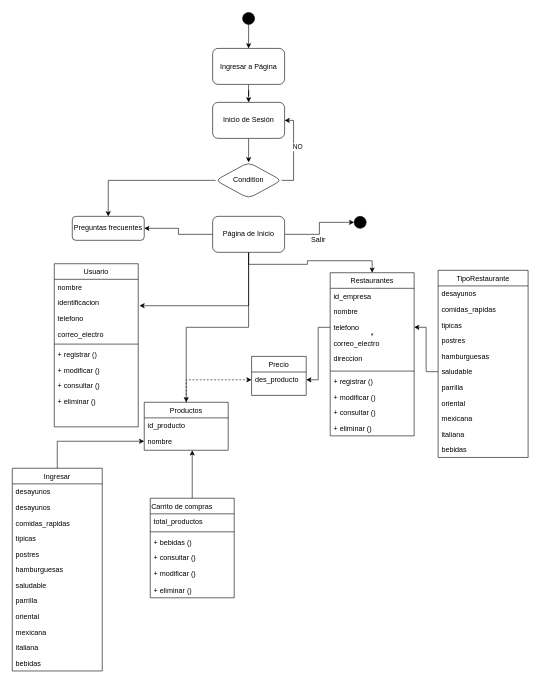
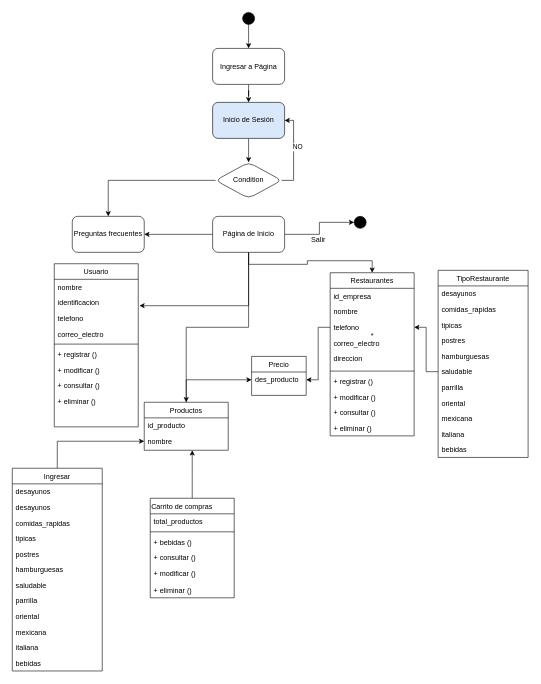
  <mxCell id="0" />
  <mxCell id="1" parent="0" />
- <mxCell id="2" value="" style="edgeStyle=orthogonalEdgeStyle;rounded=0;orthogonalLoop=1;jettySize=auto;html=1;fontColor=#000000;dashed=1;" parent="1" source="3" target="7" edge="1"><mxGeometry relative="1" as="geometry" /></mxCell>
+ <mxCell id="2" value="" style="edgeStyle=orthogonalEdgeStyle;rounded=0;orthogonalLoop=1;jettySize=auto;html=1;fontColor=#000000;" parent="1" source="3" target="7" edge="1"><mxGeometry relative="1" as="geometry" /></mxCell>
  <mxCell id="3" value="Productos" style="swimlane;fontStyle=0;align=center;verticalAlign=top;childLayout=stackLayout;horizontal=1;startSize=26;horizontalStack=0;resizeParent=1;resizeLast=0;collapsible=1;marginBottom=0;rounded=0;shadow=0;strokeWidth=1;" parent="1" vertex="1"><mxGeometry x="240" y="670" width="140" height="80" as="geometry"><mxRectangle x="130" y="380" width="160" height="26" as="alternateBounds" /></mxGeometry></mxCell>
  <mxCell id="4" value="id_producto" style="text;align=left;verticalAlign=top;spacingLeft=4;spacingRight=4;overflow=hidden;rotatable=0;points=[[0,0.5],[1,0.5]];portConstraint=eastwest;" parent="3" vertex="1"><mxGeometry y="26" width="140" height="26" as="geometry" /></mxCell>
  <mxCell id="5" value="nombre" style="text;align=left;verticalAlign=top;spacingLeft=4;spacingRight=4;overflow=hidden;rotatable=0;points=[[0,0.5],[1,0.5]];portConstraint=eastwest;rounded=0;shadow=0;html=0;" parent="3" vertex="1"><mxGeometry y="52" width="140" height="26" as="geometry" /></mxCell>
  <mxCell id="6" value="Precio" style="swimlane;fontStyle=0;align=center;verticalAlign=top;childLayout=stackLayout;horizontal=1;startSize=26;horizontalStack=0;resizeParent=1;resizeLast=0;collapsible=1;marginBottom=0;rounded=0;shadow=0;strokeWidth=1;" parent="1" vertex="1"><mxGeometry x="419" y="593.5" width="91" height="65" as="geometry"><mxRectangle x="340" y="380" width="170" height="26" as="alternateBounds" /></mxGeometry></mxCell>
  <mxCell id="7" value="des_producto" style="text;align=left;verticalAlign=top;spacingLeft=4;spacingRight=4;overflow=hidden;rotatable=0;points=[[0,0.5],[1,0.5]];portConstraint=eastwest;" parent="6" vertex="1"><mxGeometry y="26" width="91" height="26" as="geometry" /></mxCell>
  <mxCell id="8" value="Restaurantes" style="swimlane;fontStyle=0;align=center;verticalAlign=top;childLayout=stackLayout;horizontal=1;startSize=26;horizontalStack=0;resizeParent=1;resizeLast=0;collapsible=1;marginBottom=0;rounded=0;shadow=0;strokeWidth=1;" parent="1" vertex="1"><mxGeometry x="550" y="454" width="140" height="272" as="geometry"><mxRectangle x="550" y="140" width="160" height="26" as="alternateBounds" /></mxGeometry></mxCell>
  <mxCell id="9" value="id_empresa" style="text;align=left;verticalAlign=top;spacingLeft=4;spacingRight=4;overflow=hidden;rotatable=0;points=[[0,0.5],[1,0.5]];portConstraint=eastwest;" parent="8" vertex="1"><mxGeometry y="26" width="140" height="26" as="geometry" /></mxCell>
  <mxCell id="10" value="nombre" style="text;align=left;verticalAlign=top;spacingLeft=4;spacingRight=4;overflow=hidden;rotatable=0;points=[[0,0.5],[1,0.5]];portConstraint=eastwest;rounded=0;shadow=0;html=0;" parent="8" vertex="1"><mxGeometry y="52" width="140" height="26" as="geometry" /></mxCell>
  <mxCell id="11" value="telefono" style="text;align=left;verticalAlign=top;spacingLeft=4;spacingRight=4;overflow=hidden;rotatable=0;points=[[0,0.5],[1,0.5]];portConstraint=eastwest;rounded=0;shadow=0;html=0;" parent="8" vertex="1"><mxGeometry y="78" width="140" height="26" as="geometry" /></mxCell>
  <mxCell id="12" value="correo_electro" style="text;align=left;verticalAlign=top;spacingLeft=4;spacingRight=4;overflow=hidden;rotatable=0;points=[[0,0.5],[1,0.5]];portConstraint=eastwest;rounded=0;shadow=0;html=0;" parent="8" vertex="1"><mxGeometry y="104" width="140" height="26" as="geometry" /></mxCell>
  <mxCell id="13" value="direccion" style="text;align=left;verticalAlign=top;spacingLeft=4;spacingRight=4;overflow=hidden;rotatable=0;points=[[0,0.5],[1,0.5]];portConstraint=eastwest;rounded=0;shadow=0;html=0;" parent="8" vertex="1"><mxGeometry y="130" width="140" height="30" as="geometry" /></mxCell>
  <mxCell id="14" value="" style="line;strokeWidth=1;fillColor=none;align=left;verticalAlign=middle;spacingTop=-1;spacingLeft=3;spacingRight=3;rotatable=0;labelPosition=right;points=[];portConstraint=eastwest;rounded=0;shadow=0;html=0;" parent="8" vertex="1"><mxGeometry y="160" width="140" height="8" as="geometry" /></mxCell>
  <mxCell id="15" value="+ registrar ()" style="text;strokeColor=none;fillColor=none;align=left;verticalAlign=top;spacingLeft=4;spacingRight=4;overflow=hidden;rotatable=0;points=[[0,0.5],[1,0.5]];portConstraint=eastwest;" parent="8" vertex="1"><mxGeometry y="168" width="140" height="26" as="geometry" /></mxCell>
  <mxCell id="16" value="+ modificar ()" style="text;strokeColor=none;fillColor=none;align=left;verticalAlign=top;spacingLeft=4;spacingRight=4;overflow=hidden;rotatable=0;points=[[0,0.5],[1,0.5]];portConstraint=eastwest;" parent="8" vertex="1"><mxGeometry y="194" width="140" height="26" as="geometry" /></mxCell>
  <mxCell id="17" value="+ consultar ()" style="text;strokeColor=none;fillColor=none;align=left;verticalAlign=top;spacingLeft=4;spacingRight=4;overflow=hidden;rotatable=0;points=[[0,0.5],[1,0.5]];portConstraint=eastwest;" parent="8" vertex="1"><mxGeometry y="220" width="140" height="26" as="geometry" /></mxCell>
  <mxCell id="18" value="+ eliminar ()" style="text;strokeColor=none;fillColor=none;align=left;verticalAlign=top;spacingLeft=4;spacingRight=4;overflow=hidden;rotatable=0;points=[[0,0.5],[1,0.5]];portConstraint=eastwest;" parent="8" vertex="1"><mxGeometry y="246" width="140" height="26" as="geometry" /></mxCell>
  <mxCell id="19" style="edgeStyle=orthogonalEdgeStyle;rounded=0;orthogonalLoop=1;jettySize=auto;html=1;exitX=0.5;exitY=1;exitDx=0;exitDy=0;fontColor=#000000;" parent="1" source="20" target="22" edge="1"><mxGeometry relative="1" as="geometry"><mxPoint x="440" y="110" as="targetPoint" /></mxGeometry></mxCell>
  <mxCell id="20" value="" style="ellipse;whiteSpace=wrap;html=1;aspect=fixed;fillColor=#000000;strokeColor=#000000;fontColor=#ffffff;" parent="1" vertex="1"><mxGeometry x="404" y="20" width="20" height="20" as="geometry" /></mxCell>
  <mxCell id="21" value="" style="edgeStyle=orthogonalEdgeStyle;rounded=0;orthogonalLoop=1;jettySize=auto;html=1;fontColor=#000000;" parent="1" source="22" target="24" edge="1"><mxGeometry relative="1" as="geometry" /></mxCell>
  <mxCell id="22" value="Ingresar a Página" style="rounded=1;whiteSpace=wrap;html=1;fontColor=#000000;strokeColor=#000000;fillColor=#FFFFFF;" parent="1" vertex="1"><mxGeometry x="354" y="80" width="120" height="60" as="geometry" /></mxCell>
  <mxCell id="23" value="" style="edgeStyle=orthogonalEdgeStyle;rounded=0;orthogonalLoop=1;jettySize=auto;html=1;fontColor=#000000;" parent="1" source="24" target="28" edge="1"><mxGeometry relative="1" as="geometry" /></mxCell>
- <mxCell id="24" value="Inicio de Sesión" style="whiteSpace=wrap;html=1;rounded=1;fillColor=#FFFFFF;" parent="1" vertex="1"><mxGeometry x="354" y="170" width="120" height="60" as="geometry" /></mxCell>
+ <mxCell id="24" value="Inicio de Sesión" style="whiteSpace=wrap;html=1;rounded=1;fillColor=#dae8fc;" parent="1" vertex="1"><mxGeometry x="354" y="170" width="120" height="60" as="geometry" /></mxCell>
  <mxCell id="25" style="edgeStyle=orthogonalEdgeStyle;rounded=0;orthogonalLoop=1;jettySize=auto;html=1;exitX=1;exitY=0.5;exitDx=0;exitDy=0;entryX=1;entryY=0.5;entryDx=0;entryDy=0;fontColor=#000000;" parent="1" source="28" target="24" edge="1"><mxGeometry relative="1" as="geometry" /></mxCell>
  <mxCell id="26" value="NO" style="edgeLabel;html=1;align=center;verticalAlign=middle;resizable=0;points=[];fontColor=#000000;" parent="25" vertex="1" connectable="0"><mxGeometry x="-0.131" y="-6" relative="1" as="geometry"><mxPoint y="-17" as="offset" /></mxGeometry></mxCell>
  <mxCell id="27" value="" style="edgeStyle=orthogonalEdgeStyle;rounded=0;orthogonalLoop=1;jettySize=auto;html=1;fontColor=#000000;" parent="1" source="28" target="66" edge="1"><mxGeometry relative="1" as="geometry" /></mxCell>
  <mxCell id="28" value="Condition" style="rhombus;whiteSpace=wrap;html=1;rounded=1;fillColor=#FFFFFF;" parent="1" vertex="1"><mxGeometry x="359" y="270" width="110" height="60" as="geometry" /></mxCell>
  <mxCell id="29" value="" style="edgeStyle=orthogonalEdgeStyle;rounded=0;orthogonalLoop=1;jettySize=auto;html=1;fontColor=#000000;" parent="1" source="34" target="35" edge="1"><mxGeometry relative="1" as="geometry" /></mxCell>
  <mxCell id="30" style="edgeStyle=orthogonalEdgeStyle;rounded=0;orthogonalLoop=1;jettySize=auto;html=1;exitX=0.5;exitY=1;exitDx=0;exitDy=0;fontColor=#000000;" parent="1" source="34" target="8" edge="1"><mxGeometry relative="1" as="geometry" /></mxCell>
  <mxCell id="31" value="" style="edgeStyle=orthogonalEdgeStyle;rounded=0;orthogonalLoop=1;jettySize=auto;html=1;fontColor=#000000;" parent="1" source="34" target="66" edge="1"><mxGeometry relative="1" as="geometry" /></mxCell>
  <mxCell id="32" style="edgeStyle=orthogonalEdgeStyle;rounded=0;orthogonalLoop=1;jettySize=auto;html=1;fontColor=#000000;entryX=0.5;entryY=0;entryDx=0;entryDy=0;" parent="1" source="34" target="3" edge="1"><mxGeometry relative="1" as="geometry"><mxPoint x="360" y="610" as="targetPoint" /></mxGeometry></mxCell>
  <mxCell id="33" style="edgeStyle=orthogonalEdgeStyle;rounded=0;orthogonalLoop=1;jettySize=auto;html=1;exitX=0.5;exitY=1;exitDx=0;exitDy=0;entryX=1.014;entryY=-0.308;entryDx=0;entryDy=0;entryPerimeter=0;" edge="1" parent="1" source="34" target="78"><mxGeometry relative="1" as="geometry" /></mxCell>
  <mxCell id="34" value="Página de Inicio" style="whiteSpace=wrap;html=1;rounded=1;fillColor=#FFFFFF;" parent="1" vertex="1"><mxGeometry x="354" y="360" width="120" height="60" as="geometry" /></mxCell>
  <mxCell id="35" value="" style="ellipse;whiteSpace=wrap;html=1;rounded=1;fillColor=#000000;" parent="1" vertex="1"><mxGeometry x="590" y="360" width="20" height="20" as="geometry" /></mxCell>
  <mxCell id="36" value="Salir" style="text;html=1;align=center;verticalAlign=middle;resizable=0;points=[];autosize=1;strokeColor=none;fillColor=none;fontColor=#000000;" parent="1" vertex="1"><mxGeometry x="510" y="390" width="40" height="20" as="geometry" /></mxCell>
  <mxCell id="37" value="TipoRestaurante" style="swimlane;fontStyle=0;align=center;verticalAlign=top;childLayout=stackLayout;horizontal=1;startSize=26;horizontalStack=0;resizeParent=1;resizeLast=0;collapsible=1;marginBottom=0;rounded=0;shadow=0;strokeWidth=1;" parent="1" vertex="1"><mxGeometry x="730" y="450" width="150" height="312" as="geometry"><mxRectangle x="550" y="140" width="160" height="26" as="alternateBounds" /></mxGeometry></mxCell>
  <mxCell id="38" value="desayunos" style="text;align=left;verticalAlign=top;spacingLeft=4;spacingRight=4;overflow=hidden;rotatable=0;points=[[0,0.5],[1,0.5]];portConstraint=eastwest;" parent="37" vertex="1"><mxGeometry y="26" width="150" height="26" as="geometry" /></mxCell>
  <mxCell id="39" value="comidas_rapidas" style="text;align=left;verticalAlign=top;spacingLeft=4;spacingRight=4;overflow=hidden;rotatable=0;points=[[0,0.5],[1,0.5]];portConstraint=eastwest;rounded=0;shadow=0;html=0;" parent="37" vertex="1"><mxGeometry y="52" width="150" height="26" as="geometry" /></mxCell>
  <mxCell id="40" value="tipicas" style="text;align=left;verticalAlign=top;spacingLeft=4;spacingRight=4;overflow=hidden;rotatable=0;points=[[0,0.5],[1,0.5]];portConstraint=eastwest;rounded=0;shadow=0;html=0;" parent="37" vertex="1"><mxGeometry y="78" width="150" height="26" as="geometry" /></mxCell>
  <mxCell id="41" value="postres" style="text;align=left;verticalAlign=top;spacingLeft=4;spacingRight=4;overflow=hidden;rotatable=0;points=[[0,0.5],[1,0.5]];portConstraint=eastwest;rounded=0;shadow=0;html=0;" parent="37" vertex="1"><mxGeometry y="104" width="150" height="26" as="geometry" /></mxCell>
  <mxCell id="42" value="hamburguesas" style="text;align=left;verticalAlign=top;spacingLeft=4;spacingRight=4;overflow=hidden;rotatable=0;points=[[0,0.5],[1,0.5]];portConstraint=eastwest;rounded=0;shadow=0;html=0;" parent="37" vertex="1"><mxGeometry y="130" width="150" height="26" as="geometry" /></mxCell>
  <mxCell id="43" value="saludable" style="text;align=left;verticalAlign=top;spacingLeft=4;spacingRight=4;overflow=hidden;rotatable=0;points=[[0,0.5],[1,0.5]];portConstraint=eastwest;rounded=0;shadow=0;html=0;" parent="37" vertex="1"><mxGeometry y="156" width="150" height="26" as="geometry" /></mxCell>
  <mxCell id="44" value="parrilla" style="text;align=left;verticalAlign=top;spacingLeft=4;spacingRight=4;overflow=hidden;rotatable=0;points=[[0,0.5],[1,0.5]];portConstraint=eastwest;rounded=0;shadow=0;html=0;" parent="37" vertex="1"><mxGeometry y="182" width="150" height="26" as="geometry" /></mxCell>
  <mxCell id="45" value="oriental" style="text;align=left;verticalAlign=top;spacingLeft=4;spacingRight=4;overflow=hidden;rotatable=0;points=[[0,0.5],[1,0.5]];portConstraint=eastwest;rounded=0;shadow=0;html=0;" parent="37" vertex="1"><mxGeometry y="208" width="150" height="26" as="geometry" /></mxCell>
  <mxCell id="46" value="mexicana" style="text;align=left;verticalAlign=top;spacingLeft=4;spacingRight=4;overflow=hidden;rotatable=0;points=[[0,0.5],[1,0.5]];portConstraint=eastwest;rounded=0;shadow=0;html=0;" parent="37" vertex="1"><mxGeometry y="234" width="150" height="26" as="geometry" /></mxCell>
  <mxCell id="47" value="italiana" style="text;align=left;verticalAlign=top;spacingLeft=4;spacingRight=4;overflow=hidden;rotatable=0;points=[[0,0.5],[1,0.5]];portConstraint=eastwest;rounded=0;shadow=0;html=0;" parent="37" vertex="1"><mxGeometry y="260" width="150" height="26" as="geometry" /></mxCell>
  <mxCell id="48" value="bebidas" style="text;align=left;verticalAlign=top;spacingLeft=4;spacingRight=4;overflow=hidden;rotatable=0;points=[[0,0.5],[1,0.5]];portConstraint=eastwest;rounded=0;shadow=0;html=0;" parent="37" vertex="1"><mxGeometry y="286" width="150" height="26" as="geometry" /></mxCell>
  <mxCell id="49" value="*" style="text;html=1;align=center;verticalAlign=middle;resizable=0;points=[];autosize=1;strokeColor=none;fillColor=none;fontColor=#000000;" parent="1" vertex="1"><mxGeometry x="610" y="550" width="20" height="20" as="geometry" /></mxCell>
  <mxCell id="50" value="" style="edgeStyle=orthogonalEdgeStyle;rounded=0;orthogonalLoop=1;jettySize=auto;html=1;fontColor=#000000;" parent="1" source="11" target="7" edge="1"><mxGeometry relative="1" as="geometry" /></mxCell>
  <mxCell id="51" style="edgeStyle=orthogonalEdgeStyle;rounded=0;orthogonalLoop=1;jettySize=auto;html=1;entryX=0;entryY=0.5;entryDx=0;entryDy=0;fontColor=#000000;" parent="1" source="52" target="5" edge="1"><mxGeometry relative="1" as="geometry" /></mxCell>
  <mxCell id="52" value="Ingresar" style="swimlane;fontStyle=0;align=center;verticalAlign=top;childLayout=stackLayout;horizontal=1;startSize=26;horizontalStack=0;resizeParent=1;resizeLast=0;collapsible=1;marginBottom=0;rounded=0;shadow=0;strokeWidth=1;" parent="1" vertex="1"><mxGeometry x="20" y="780" width="150" height="338" as="geometry"><mxRectangle x="550" y="140" width="160" height="26" as="alternateBounds" /></mxGeometry></mxCell>
  <mxCell id="53" value="desayunos" style="text;align=left;verticalAlign=top;spacingLeft=4;spacingRight=4;overflow=hidden;rotatable=0;points=[[0,0.5],[1,0.5]];portConstraint=eastwest;" parent="52" vertex="1"><mxGeometry y="26" width="150" height="26" as="geometry" /></mxCell>
  <mxCell id="54" value="desayunos" style="text;align=left;verticalAlign=top;spacingLeft=4;spacingRight=4;overflow=hidden;rotatable=0;points=[[0,0.5],[1,0.5]];portConstraint=eastwest;" vertex="1" parent="52"><mxGeometry y="52" width="150" height="26" as="geometry" /></mxCell>
  <mxCell id="55" value="comidas_rapidas" style="text;align=left;verticalAlign=top;spacingLeft=4;spacingRight=4;overflow=hidden;rotatable=0;points=[[0,0.5],[1,0.5]];portConstraint=eastwest;rounded=0;shadow=0;html=0;" parent="52" vertex="1"><mxGeometry y="78" width="150" height="26" as="geometry" /></mxCell>
  <mxCell id="56" value="tipicas" style="text;align=left;verticalAlign=top;spacingLeft=4;spacingRight=4;overflow=hidden;rotatable=0;points=[[0,0.5],[1,0.5]];portConstraint=eastwest;rounded=0;shadow=0;html=0;" parent="52" vertex="1"><mxGeometry y="104" width="150" height="26" as="geometry" /></mxCell>
  <mxCell id="57" value="postres" style="text;align=left;verticalAlign=top;spacingLeft=4;spacingRight=4;overflow=hidden;rotatable=0;points=[[0,0.5],[1,0.5]];portConstraint=eastwest;rounded=0;shadow=0;html=0;" parent="52" vertex="1"><mxGeometry y="130" width="150" height="26" as="geometry" /></mxCell>
  <mxCell id="58" value="hamburguesas" style="text;align=left;verticalAlign=top;spacingLeft=4;spacingRight=4;overflow=hidden;rotatable=0;points=[[0,0.5],[1,0.5]];portConstraint=eastwest;rounded=0;shadow=0;html=0;" parent="52" vertex="1"><mxGeometry y="156" width="150" height="26" as="geometry" /></mxCell>
  <mxCell id="59" value="saludable" style="text;align=left;verticalAlign=top;spacingLeft=4;spacingRight=4;overflow=hidden;rotatable=0;points=[[0,0.5],[1,0.5]];portConstraint=eastwest;rounded=0;shadow=0;html=0;" parent="52" vertex="1"><mxGeometry y="182" width="150" height="26" as="geometry" /></mxCell>
  <mxCell id="60" value="parrilla" style="text;align=left;verticalAlign=top;spacingLeft=4;spacingRight=4;overflow=hidden;rotatable=0;points=[[0,0.5],[1,0.5]];portConstraint=eastwest;rounded=0;shadow=0;html=0;" parent="52" vertex="1"><mxGeometry y="208" width="150" height="26" as="geometry" /></mxCell>
  <mxCell id="61" value="oriental" style="text;align=left;verticalAlign=top;spacingLeft=4;spacingRight=4;overflow=hidden;rotatable=0;points=[[0,0.5],[1,0.5]];portConstraint=eastwest;rounded=0;shadow=0;html=0;" parent="52" vertex="1"><mxGeometry y="234" width="150" height="26" as="geometry" /></mxCell>
  <mxCell id="62" value="mexicana" style="text;align=left;verticalAlign=top;spacingLeft=4;spacingRight=4;overflow=hidden;rotatable=0;points=[[0,0.5],[1,0.5]];portConstraint=eastwest;rounded=0;shadow=0;html=0;" parent="52" vertex="1"><mxGeometry y="260" width="150" height="26" as="geometry" /></mxCell>
  <mxCell id="63" value="italiana" style="text;align=left;verticalAlign=top;spacingLeft=4;spacingRight=4;overflow=hidden;rotatable=0;points=[[0,0.5],[1,0.5]];portConstraint=eastwest;rounded=0;shadow=0;html=0;" parent="52" vertex="1"><mxGeometry y="286" width="150" height="26" as="geometry" /></mxCell>
  <mxCell id="64" value="bebidas" style="text;align=left;verticalAlign=top;spacingLeft=4;spacingRight=4;overflow=hidden;rotatable=0;points=[[0,0.5],[1,0.5]];portConstraint=eastwest;rounded=0;shadow=0;html=0;" parent="52" vertex="1"><mxGeometry y="312" width="150" height="26" as="geometry" /></mxCell>
  <mxCell id="65" style="edgeStyle=orthogonalEdgeStyle;rounded=0;orthogonalLoop=1;jettySize=auto;html=1;entryX=1;entryY=0.5;entryDx=0;entryDy=0;fontColor=#000000;" parent="1" source="43" target="11" edge="1"><mxGeometry relative="1" as="geometry" /></mxCell>
- <mxCell id="66" value="Preguntas frecuentes" style="whiteSpace=wrap;html=1;rounded=1;fillColor=#FFFFFF;" parent="1" vertex="1"><mxGeometry x="120" y="360" width="120" height="40" as="geometry" /></mxCell>
+ <mxCell id="66" value="Preguntas frecuentes" style="whiteSpace=wrap;html=1;rounded=1;fillColor=#FFFFFF;" parent="1" vertex="1"><mxGeometry x="120" y="360" width="120" height="60" as="geometry" /></mxCell>
  <mxCell id="67" style="edgeStyle=orthogonalEdgeStyle;rounded=0;orthogonalLoop=1;jettySize=auto;html=1;fontColor=#000000;" parent="1" source="68" edge="1"><mxGeometry relative="1" as="geometry"><mxPoint x="320" y="750" as="targetPoint" /></mxGeometry></mxCell>
  <mxCell id="68" value="Carrito de compras " style="swimlane;fontStyle=0;childLayout=stackLayout;horizontal=1;startSize=26;fillColor=none;horizontalStack=0;resizeParent=1;resizeParentMax=0;resizeLast=0;collapsible=1;marginBottom=0;rounded=0;shadow=0;align=left;verticalAlign=top;html=0;" parent="1" vertex="1"><mxGeometry x="250" y="830" width="140" height="166" as="geometry" /></mxCell>
  <mxCell id="69" value="total_productos" style="text;strokeColor=none;fillColor=none;align=left;verticalAlign=top;spacingLeft=4;spacingRight=4;overflow=hidden;rotatable=0;points=[[0,0.5],[1,0.5]];portConstraint=eastwest;" parent="68" vertex="1"><mxGeometry y="26" width="140" height="26" as="geometry" /></mxCell>
  <mxCell id="70" value="" style="line;strokeWidth=1;fillColor=none;align=left;verticalAlign=middle;spacingTop=-1;spacingLeft=3;spacingRight=3;rotatable=0;labelPosition=right;points=[];portConstraint=eastwest;rounded=0;shadow=0;html=0;" parent="68" vertex="1"><mxGeometry y="52" width="140" height="8" as="geometry" /></mxCell>
  <mxCell id="71" value="+ bebidas ()" style="text;strokeColor=none;fillColor=none;align=left;verticalAlign=top;spacingLeft=4;spacingRight=4;overflow=hidden;rotatable=0;points=[[0,0.5],[1,0.5]];portConstraint=eastwest;" parent="68" vertex="1"><mxGeometry y="60" width="140" height="26" as="geometry" /></mxCell>
  <mxCell id="72" value="+ consultar ()" style="text;strokeColor=none;fillColor=none;align=left;verticalAlign=top;spacingLeft=4;spacingRight=4;overflow=hidden;rotatable=0;points=[[0,0.5],[1,0.5]];portConstraint=eastwest;" parent="68" vertex="1"><mxGeometry y="86" width="140" height="26" as="geometry" /></mxCell>
  <mxCell id="73" value="+ modificar ()" style="text;strokeColor=none;fillColor=none;align=left;verticalAlign=top;spacingLeft=4;spacingRight=4;overflow=hidden;rotatable=0;points=[[0,0.5],[1,0.5]];portConstraint=eastwest;" parent="68" vertex="1"><mxGeometry y="112" width="140" height="28" as="geometry" /></mxCell>
  <mxCell id="74" value="+ eliminar ()" style="text;strokeColor=none;fillColor=none;align=left;verticalAlign=top;spacingLeft=4;spacingRight=4;overflow=hidden;rotatable=0;points=[[0,0.5],[1,0.5]];portConstraint=eastwest;" parent="68" vertex="1"><mxGeometry y="140" width="140" height="26" as="geometry" /></mxCell>
  <mxCell id="75" value="Usuario" style="swimlane;fontStyle=0;align=center;verticalAlign=top;childLayout=stackLayout;horizontal=1;startSize=26;horizontalStack=0;resizeParent=1;resizeLast=0;collapsible=1;marginBottom=0;rounded=0;shadow=0;strokeWidth=1;" vertex="1" parent="1"><mxGeometry x="90" y="439" width="140" height="272" as="geometry"><mxRectangle x="550" y="140" width="160" height="26" as="alternateBounds" /></mxGeometry></mxCell>
  <mxCell id="76" value="nombre" style="text;align=left;verticalAlign=top;spacingLeft=4;spacingRight=4;overflow=hidden;rotatable=0;points=[[0,0.5],[1,0.5]];portConstraint=eastwest;rounded=0;shadow=0;html=0;" vertex="1" parent="75"><mxGeometry y="26" width="140" height="26" as="geometry" /></mxCell>
  <mxCell id="77" value="identificacion" style="text;align=left;verticalAlign=top;spacingLeft=4;spacingRight=4;overflow=hidden;rotatable=0;points=[[0,0.5],[1,0.5]];portConstraint=eastwest;" vertex="1" parent="75"><mxGeometry y="52" width="140" height="26" as="geometry" /></mxCell>
  <mxCell id="78" value="telefono" style="text;align=left;verticalAlign=top;spacingLeft=4;spacingRight=4;overflow=hidden;rotatable=0;points=[[0,0.5],[1,0.5]];portConstraint=eastwest;rounded=0;shadow=0;html=0;" vertex="1" parent="75"><mxGeometry y="78" width="140" height="26" as="geometry" /></mxCell>
  <mxCell id="79" value="correo_electro" style="text;align=left;verticalAlign=top;spacingLeft=4;spacingRight=4;overflow=hidden;rotatable=0;points=[[0,0.5],[1,0.5]];portConstraint=eastwest;rounded=0;shadow=0;html=0;" vertex="1" parent="75"><mxGeometry y="104" width="140" height="26" as="geometry" /></mxCell>
  <mxCell id="80" value="" style="line;strokeWidth=1;fillColor=none;align=left;verticalAlign=middle;spacingTop=-1;spacingLeft=3;spacingRight=3;rotatable=0;labelPosition=right;points=[];portConstraint=eastwest;rounded=0;shadow=0;html=0;" vertex="1" parent="75"><mxGeometry y="130" width="140" height="8" as="geometry" /></mxCell>
  <mxCell id="81" value="+ registrar ()" style="text;strokeColor=none;fillColor=none;align=left;verticalAlign=top;spacingLeft=4;spacingRight=4;overflow=hidden;rotatable=0;points=[[0,0.5],[1,0.5]];portConstraint=eastwest;" vertex="1" parent="75"><mxGeometry y="138" width="140" height="26" as="geometry" /></mxCell>
  <mxCell id="82" value="+ modificar ()" style="text;strokeColor=none;fillColor=none;align=left;verticalAlign=top;spacingLeft=4;spacingRight=4;overflow=hidden;rotatable=0;points=[[0,0.5],[1,0.5]];portConstraint=eastwest;" vertex="1" parent="75"><mxGeometry y="164" width="140" height="26" as="geometry" /></mxCell>
  <mxCell id="83" value="+ consultar ()" style="text;strokeColor=none;fillColor=none;align=left;verticalAlign=top;spacingLeft=4;spacingRight=4;overflow=hidden;rotatable=0;points=[[0,0.5],[1,0.5]];portConstraint=eastwest;" vertex="1" parent="75"><mxGeometry y="190" width="140" height="26" as="geometry" /></mxCell>
  <mxCell id="84" value="+ eliminar ()" style="text;strokeColor=none;fillColor=none;align=left;verticalAlign=top;spacingLeft=4;spacingRight=4;overflow=hidden;rotatable=0;points=[[0,0.5],[1,0.5]];portConstraint=eastwest;" vertex="1" parent="75"><mxGeometry y="216" width="140" height="26" as="geometry" /></mxCell>
